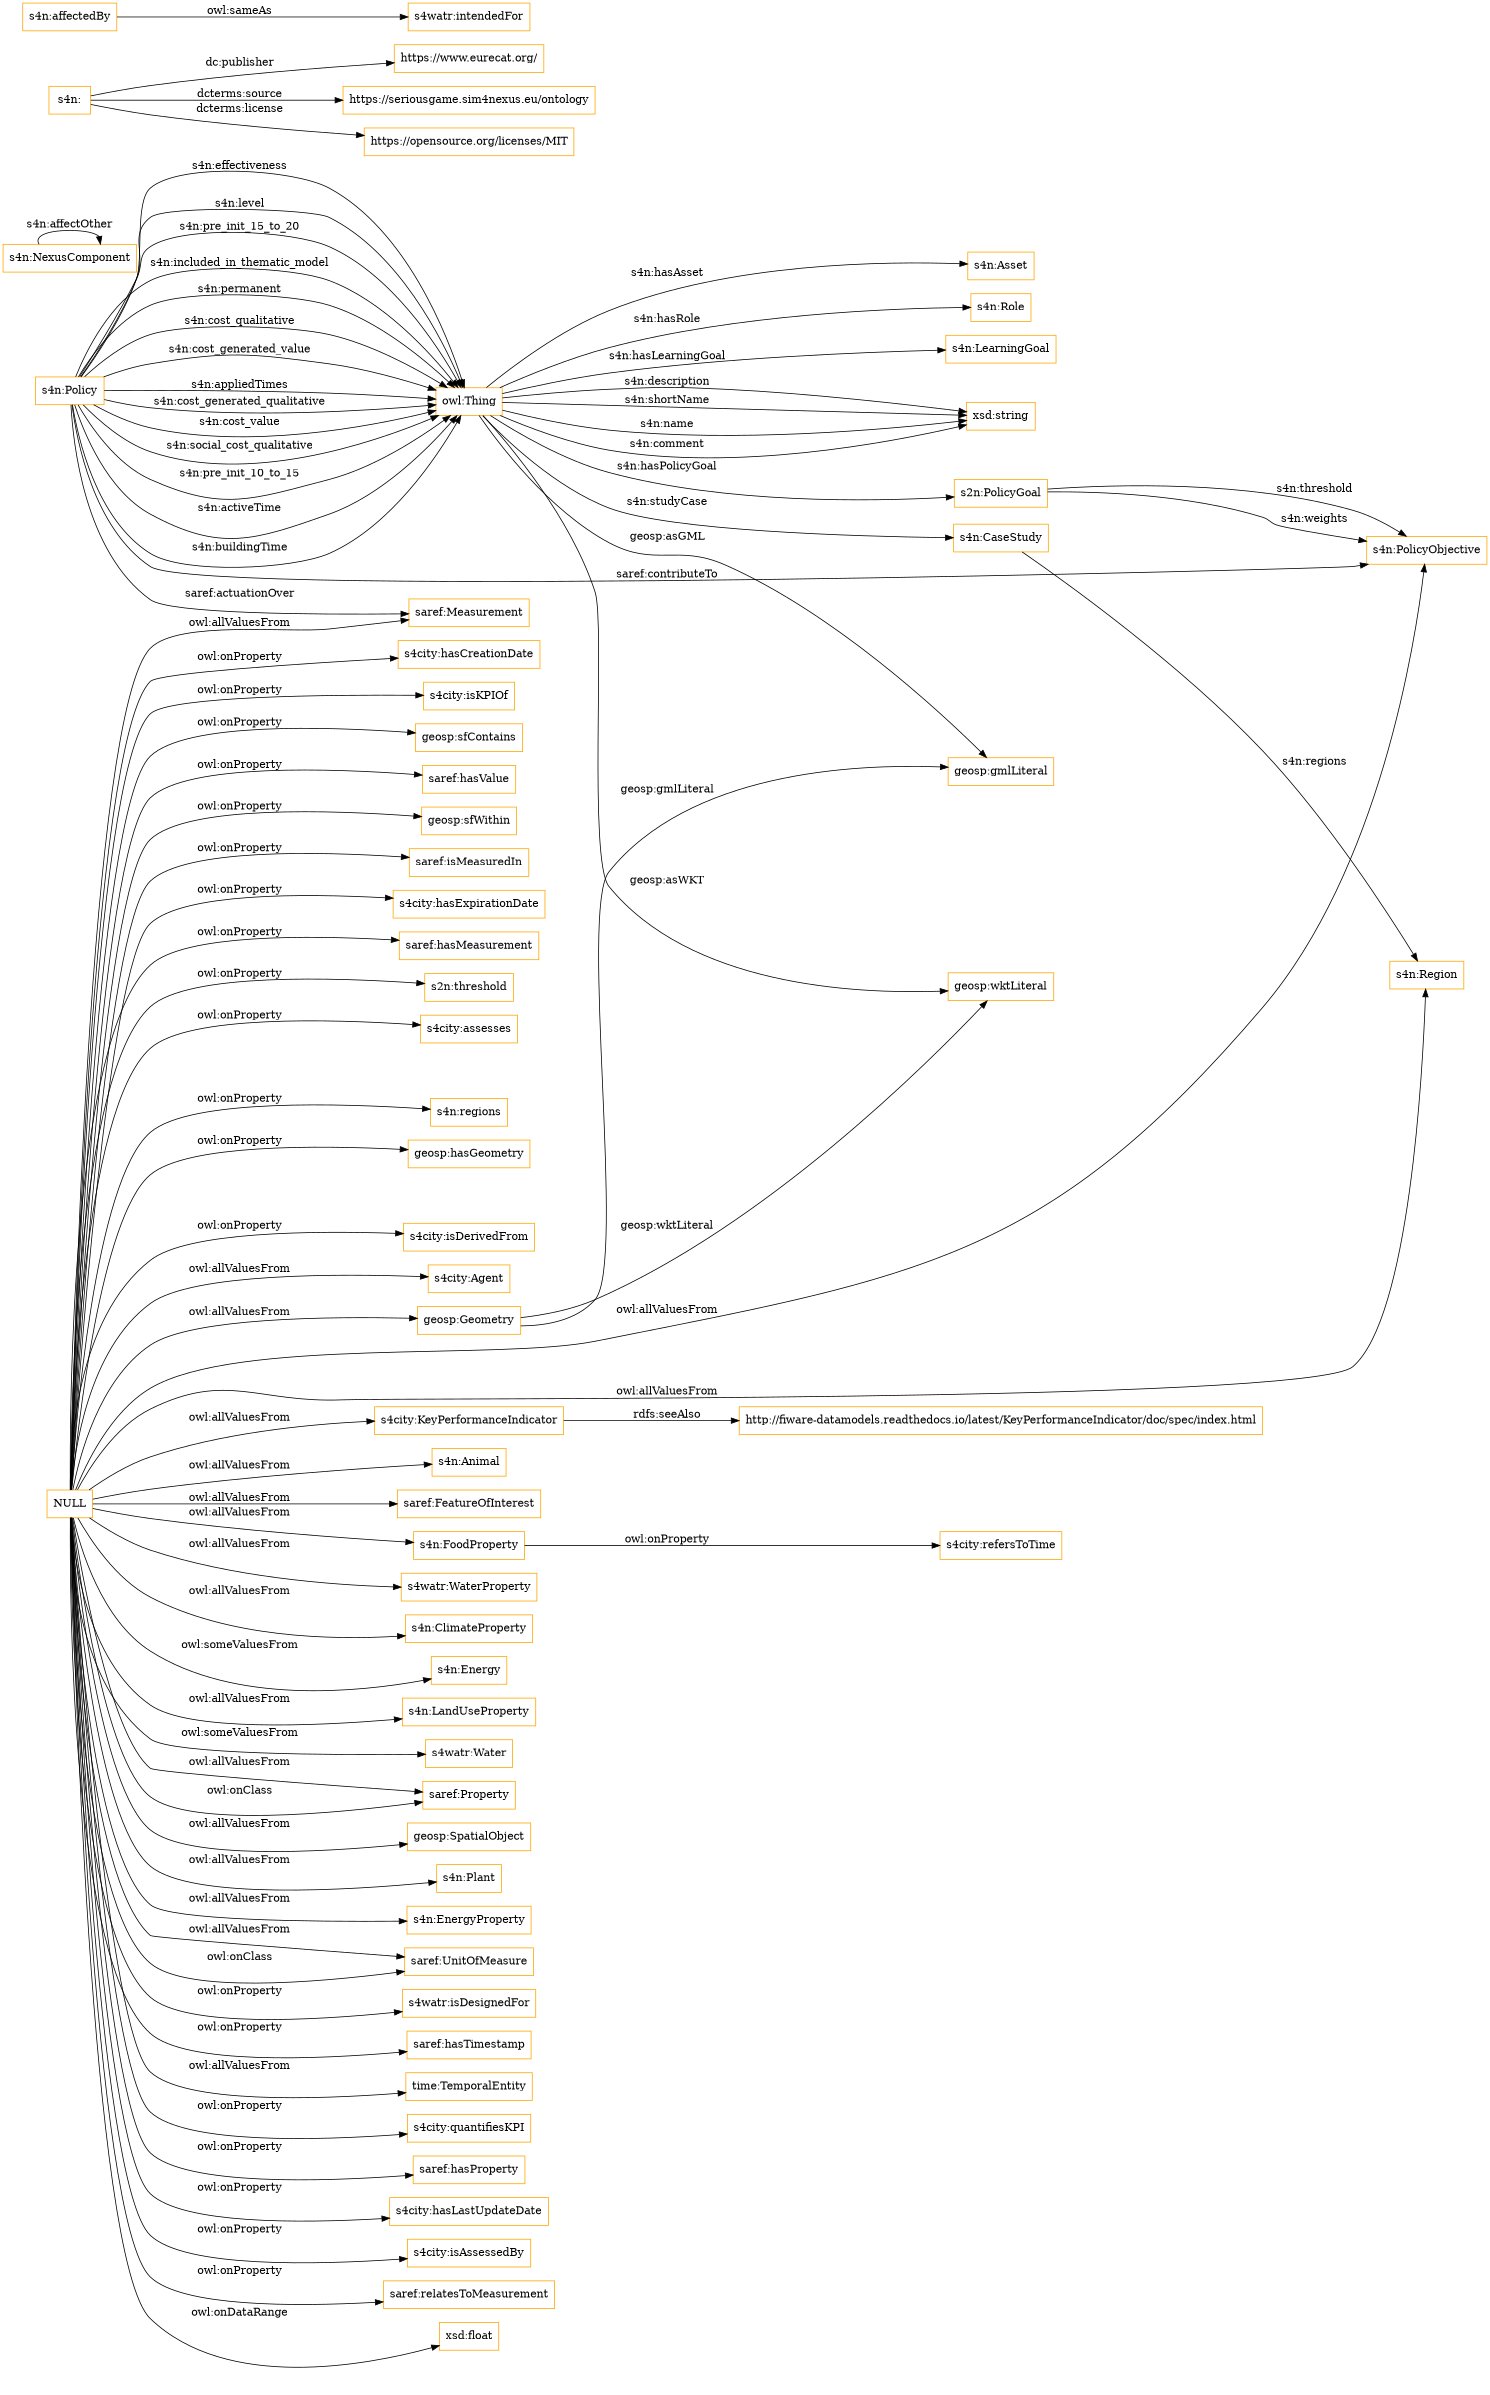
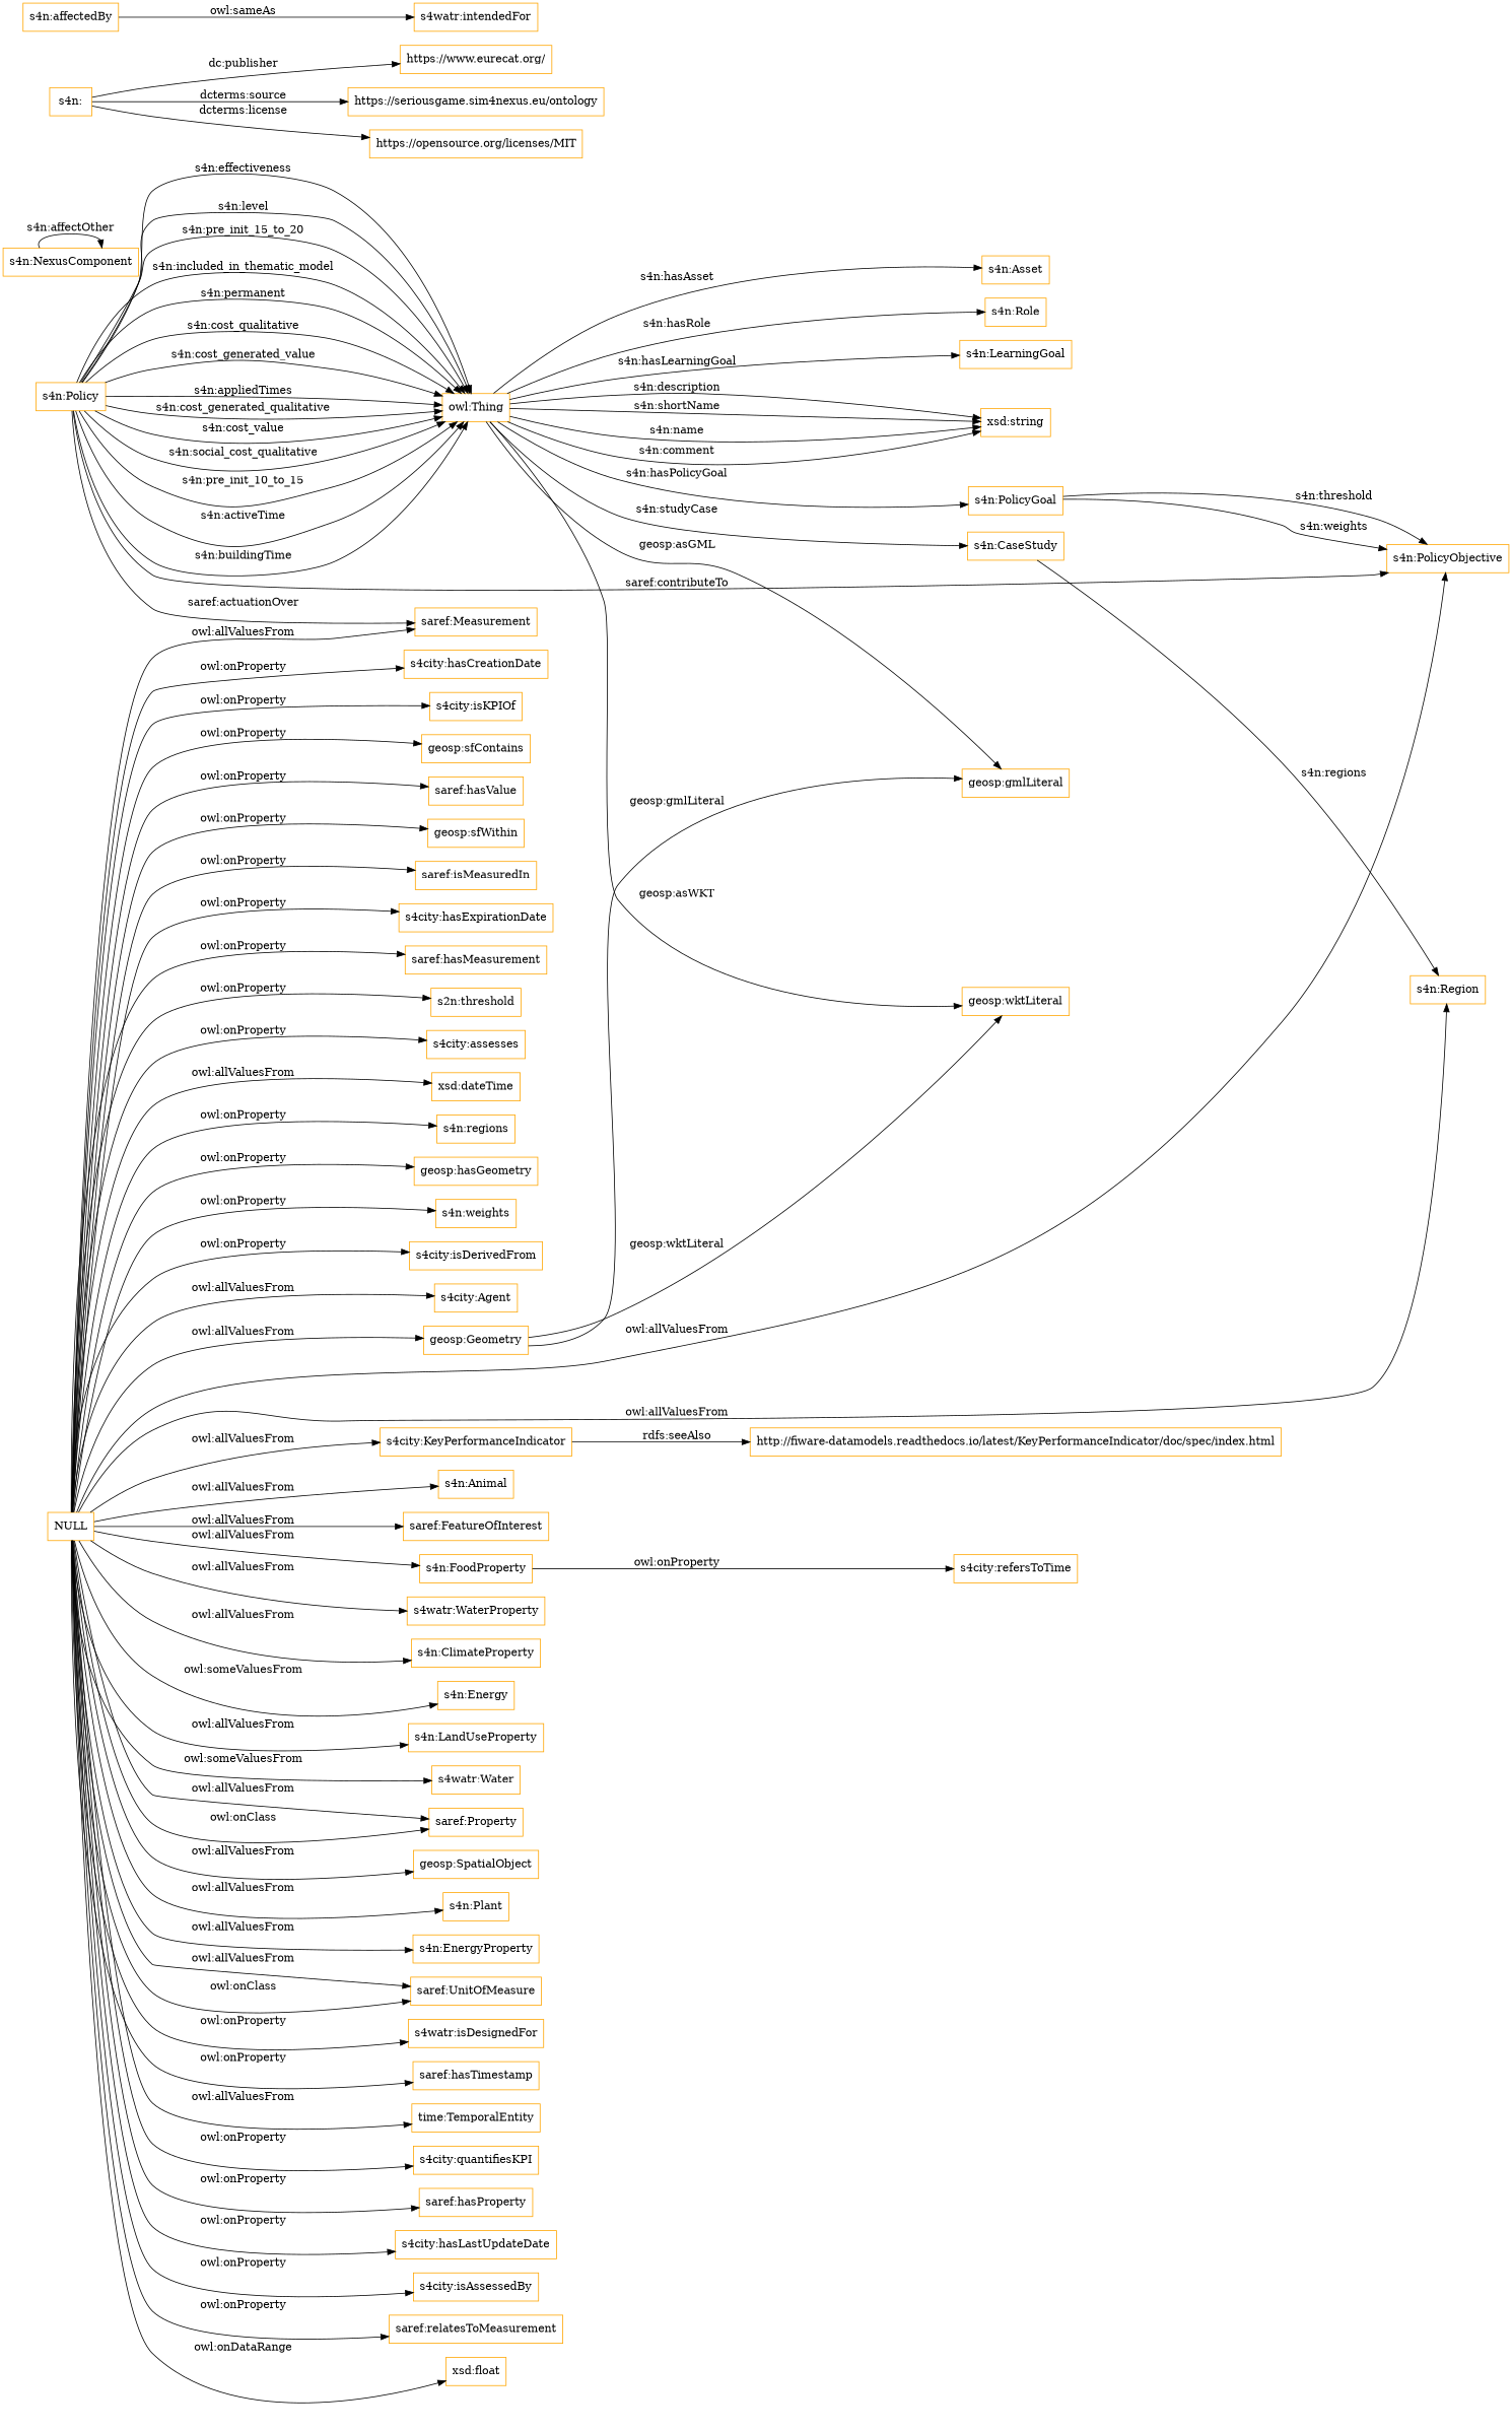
  digraph {
    rankdir=LR
    node [color=orange shape=rectangle]
-   "s4n:PolicyGoal" [label="s2n:PolicyGoal"]
+   "s4n:PolicyGoal"
    "s4n:PolicyObjective"
    "s4n:NexusComponent"
    "geosp:Geometry"
    "geosp:gmlLiteral"
    "geosp:wktLiteral"
    "s4n:CaseStudy"
    "s4n:Region"
    "s4n:Policy"
    "saref:Measurement"
    "owl:Thing"
    "s4n:Asset"
    "s4n:Role"
    "s4n:LearningGoal"
    "xsd:string"
    "s4city:KeyPerformanceIndicator"
    "http://fiware-datamodels.readthedocs.io/latest/KeyPerformanceIndicator/doc/spec/index.html"
    NULL
    "s4n:Animal"
    "saref:FeatureOfInterest"
    "s4n:FoodProperty"
    "s4watr:WaterProperty"
    "s4n:ClimateProperty"
    "s4n:Energy"
    "s4n:LandUseProperty"
    "s4watr:Water"
    "saref:Property"
    "geosp:SpatialObject"
    "s4n:Plant"
    "s4n:EnergyProperty"
    "saref:UnitOfMeasure"
    "s4watr:isDesignedFor"
    "saref:hasTimestamp"
    "time:TemporalEntity"
    "s4city:quantifiesKPI"
    "saref:hasProperty"
    "s4city:hasLastUpdateDate"
    "s4city:isAssessedBy"
    "saref:relatesToMeasurement"
    "xsd:float"
    "s4city:hasCreationDate"
    "s4city:isKPIOf"
    "geosp:sfContains"
    "saref:hasValue"
    "geosp:sfWithin"
    "saref:isMeasuredIn"
    "s4city:hasExpirationDate"
    "saref:hasMeasurement"
    n49 [label="s2n:threshold"]
    "s4city:assesses"
+   "xsd:dateTime"
    "s4n:regions"
    "geosp:hasGeometry"
+   "s4n:weights"
    "s4city:isDerivedFrom"
    "s4city:Agent"
    "s4city:refersToTime"
    "s4n:"
    "https://www.eurecat.org/"
    "https://seriousgame.sim4nexus.eu/ontology"
    "https://opensource.org/licenses/MIT"
    "s4n:affectedBy"
    "s4watr:intendedFor"
    "s4n:PolicyGoal" -> "s4n:PolicyObjective" [label="s4n:threshold"]
    "s4n:PolicyGoal" -> "s4n:PolicyObjective" [label="s4n:weights"]
    "s4n:NexusComponent" -> "s4n:NexusComponent" [label="s4n:affectOther"]
    "geosp:Geometry" -> "geosp:gmlLiteral" [label="geosp:gmlLiteral"]
    "geosp:Geometry" -> "geosp:wktLiteral" [label="geosp:wktLiteral"]
    "s4n:CaseStudy" -> "s4n:Region" [label="s4n:regions"]
    "s4n:Policy" -> "s4n:PolicyObjective" [label="saref:contributeTo"]
    "s4n:Policy" -> "saref:Measurement" [label="saref:actuationOver"]
    "s4n:Policy" -> "owl:Thing" [label="s4n:permanent"]
    "s4n:Policy" -> "owl:Thing" [label="s4n:cost_qualitative"]
    "s4n:Policy" -> "owl:Thing" [label="s4n:cost_generated_value"]
    "s4n:Policy" -> "owl:Thing" [label="s4n:appliedTimes"]
    "s4n:Policy" -> "owl:Thing" [label="s4n:cost_generated_qualitative"]
    "s4n:Policy" -> "owl:Thing" [label="s4n:cost_value"]
    "s4n:Policy" -> "owl:Thing" [label="s4n:social_cost_qualitative"]
    "s4n:Policy" -> "owl:Thing" [label="s4n:pre_init_10_to_15"]
    "s4n:Policy" -> "owl:Thing" [label="s4n:activeTime"]
    "s4n:Policy" -> "owl:Thing" [label="s4n:buildingTime"]
    "s4n:Policy" -> "owl:Thing" [label="s4n:effectiveness"]
    "s4n:Policy" -> "owl:Thing" [label="s4n:level"]
    "s4n:Policy" -> "owl:Thing" [label="s4n:pre_init_15_to_20"]
    "s4n:Policy" -> "owl:Thing" [label="s4n:included_in_thematic_model"]
    "owl:Thing" -> "s4n:PolicyGoal" [label="s4n:hasPolicyGoal"]
    "owl:Thing" -> "geosp:gmlLiteral" [label="geosp:asGML"]
    "owl:Thing" -> "geosp:wktLiteral" [label="geosp:asWKT"]
    "owl:Thing" -> "s4n:CaseStudy" [label="s4n:studyCase"]
    "owl:Thing" -> "s4n:Asset" [label="s4n:hasAsset"]
    "owl:Thing" -> "s4n:Role" [label="s4n:hasRole"]
    "owl:Thing" -> "s4n:LearningGoal" [label="s4n:hasLearningGoal"]
    "owl:Thing" -> "xsd:string" [label="s4n:name"]
    "owl:Thing" -> "xsd:string" [label="s4n:comment"]
    "owl:Thing" -> "xsd:string" [label="s4n:description"]
    "owl:Thing" -> "xsd:string" [label="s4n:shortName"]
    "s4city:KeyPerformanceIndicator" -> "http://fiware-datamodels.readthedocs.io/latest/KeyPerformanceIndicator/doc/spec/index.html" [label="rdfs:seeAlso"]
    NULL -> "s4n:PolicyObjective" [label="owl:allValuesFrom"]
    NULL -> "geosp:Geometry" [label="owl:allValuesFrom"]
    NULL -> "s4n:Region" [label="owl:allValuesFrom"]
    NULL -> "saref:Measurement" [label="owl:allValuesFrom"]
    NULL -> "s4city:KeyPerformanceIndicator" [label="owl:allValuesFrom"]
    NULL -> "s4n:Animal" [label="owl:allValuesFrom"]
    NULL -> "saref:FeatureOfInterest" [label="owl:allValuesFrom"]
    NULL -> "s4n:FoodProperty" [label="owl:allValuesFrom"]
    NULL -> "s4watr:WaterProperty" [label="owl:allValuesFrom"]
    NULL -> "s4n:ClimateProperty" [label="owl:allValuesFrom"]
    NULL -> "s4n:Energy" [label="owl:someValuesFrom"]
    NULL -> "s4n:LandUseProperty" [label="owl:allValuesFrom"]
    NULL -> "s4watr:Water" [label="owl:someValuesFrom"]
    NULL -> "saref:Property" [label="owl:onClass"]
    NULL -> "saref:Property" [label="owl:allValuesFrom"]
    NULL -> "geosp:SpatialObject" [label="owl:allValuesFrom"]
    NULL -> "s4n:Plant" [label="owl:allValuesFrom"]
    NULL -> "s4n:EnergyProperty" [label="owl:allValuesFrom"]
    NULL -> "saref:UnitOfMeasure" [label="owl:onClass"]
    NULL -> "saref:UnitOfMeasure" [label="owl:allValuesFrom"]
    NULL -> "s4watr:isDesignedFor" [label="owl:onProperty"]
    NULL -> "saref:hasTimestamp" [label="owl:onProperty"]
    NULL -> "time:TemporalEntity" [label="owl:allValuesFrom"]
    NULL -> "s4city:quantifiesKPI" [label="owl:onProperty"]
    NULL -> "saref:hasProperty" [label="owl:onProperty"]
    NULL -> "s4city:hasLastUpdateDate" [label="owl:onProperty"]
    NULL -> "s4city:isAssessedBy" [label="owl:onProperty"]
    NULL -> "saref:relatesToMeasurement" [label="owl:onProperty"]
    NULL -> "xsd:float" [label="owl:onDataRange"]
    NULL -> "s4city:hasCreationDate" [label="owl:onProperty"]
    NULL -> "s4city:isKPIOf" [label="owl:onProperty"]
    NULL -> "geosp:sfContains" [label="owl:onProperty"]
    NULL -> "saref:hasValue" [label="owl:onProperty"]
    NULL -> "geosp:sfWithin" [label="owl:onProperty"]
    NULL -> "saref:isMeasuredIn" [label="owl:onProperty"]
    NULL -> "s4city:hasExpirationDate" [label="owl:onProperty"]
    NULL -> "saref:hasMeasurement" [label="owl:onProperty"]
    NULL -> n49 [label="owl:onProperty"]
    NULL -> "s4city:assesses" [label="owl:onProperty"]
+   NULL -> "xsd:dateTime" [label="owl:allValuesFrom"]
    NULL -> "s4n:regions" [label="owl:onProperty"]
    NULL -> "geosp:hasGeometry" [label="owl:onProperty"]
+   NULL -> "s4n:weights" [label="owl:onProperty"]
    NULL -> "s4city:isDerivedFrom" [label="owl:onProperty"]
    NULL -> "s4city:Agent" [label="owl:allValuesFrom"]
    "s4n:FoodProperty" -> "s4city:refersToTime" [label="owl:onProperty"]
    "s4n:" -> "https://www.eurecat.org/" [label="dc:publisher"]
    "s4n:" -> "https://seriousgame.sim4nexus.eu/ontology" [label="dcterms:source"]
    "s4n:" -> "https://opensource.org/licenses/MIT" [label="dcterms:license"]
    "s4n:affectedBy" -> "s4watr:intendedFor" [label="owl:sameAs"]
  }
